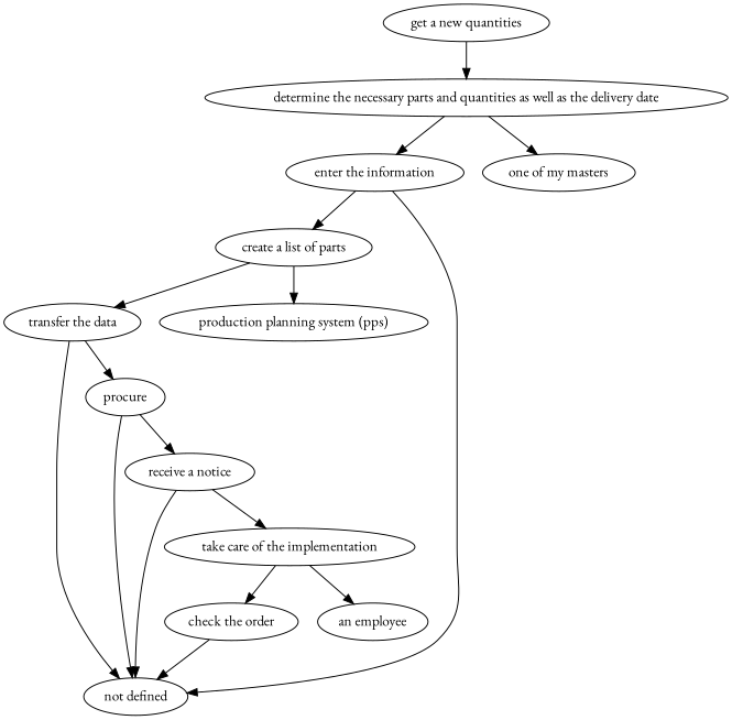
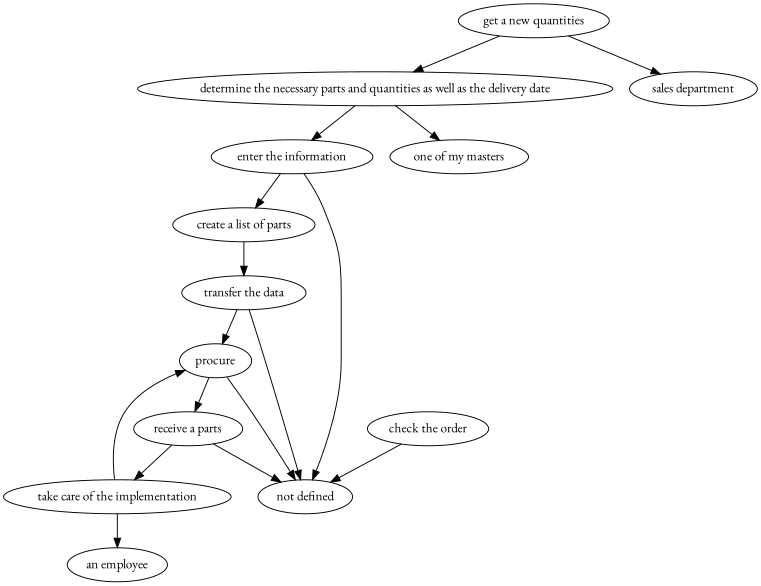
  strict digraph {
    fontname="EB Garamond"
    node [fontname="EB Garamond"]
    edge [attrs="{'type': 'actor performer', 'label': 'actor performer'}" fontname="EB Garamond"]
    n1 [attrs="{'type': 'Activity', 'label': 'get a new order'}" label="get a new quantities"]
    "determine the necessary parts and quantities as well as the delivery date" [attrs="{'type': 'Activity', 'label': 'determine the necessary parts and quantities as well as the delivery date'}"]
+   "sales department" [attrs="{'type': 'Actor', 'label': 'sales department'}"]
    "enter the information" [attrs="{'type': 'Activity', 'label': 'enter the information'}"]
    "one of my masters" [attrs="{'type': 'Actor', 'label': 'one of my masters'}"]
    "create a list of parts" [attrs="{'type': 'Activity', 'label': 'create a list of parts'}"]
    "not defined" [attrs="{'type': 'Actor', 'label': 'not defined'}"]
    "transfer the data" [attrs="{'type': 'Activity', 'label': 'transfer the data'}"]
-   "production planning system (pps)" [attrs="{'type': 'Actor', 'label': 'production planning system (pps)'}"]
    procure [attrs="{'type': 'Activity', 'label': 'procure'}"]
-   "receive a notice" [attrs="{'type': 'Activity', 'label': 'receive a notice'}"]
+   "receive a notice" [attrs="{'type': 'Activity', 'label': 'receive a notice'}" label="receive a parts"]
    "take care of the implementation" [attrs="{'type': 'Activity', 'label': 'take care of the implementation'}"]
    "check the order" [attrs="{'type': 'Activity', 'label': 'check the order'}"]
    "an employee" [attrs="{'type': 'Actor', 'label': 'an employee'}"]
    n1 -> "determine the necessary parts and quantities as well as the delivery date" [attrs="{'type': 'flow', 'label': 'flow'}"]
+   n1 -> "sales department"
    "determine the necessary parts and quantities as well as the delivery date" -> "enter the information" [attrs="{'type': 'flow', 'label': 'flow'}"]
    "determine the necessary parts and quantities as well as the delivery date" -> "one of my masters"
    "enter the information" -> "create a list of parts" [attrs="{'type': 'flow', 'label': 'flow'}"]
    "enter the information" -> "not defined"
    "create a list of parts" -> "transfer the data" [attrs="{'type': 'flow', 'label': 'flow'}"]
-   "create a list of parts" -> "production planning system (pps)"
    "transfer the data" -> "not defined"
    "transfer the data" -> procure [attrs="{'type': 'flow', 'label': 'flow'}"]
    procure -> "not defined"
    procure -> "receive a notice" [attrs="{'type': 'flow', 'label': 'flow'}"]
    "receive a notice" -> "not defined"
    "receive a notice" -> "take care of the implementation" [attrs="{'type': 'flow', 'label': 'flow'}"]
-   "take care of the implementation" -> "check the order" [attrs="{'type': 'flow', 'label': 'flow'}"]
+   "take care of the implementation" -> procure [attrs="{'type': 'flow', 'label': 'flow'}"]
    "take care of the implementation" -> "an employee"
    "check the order" -> "not defined"
  }
